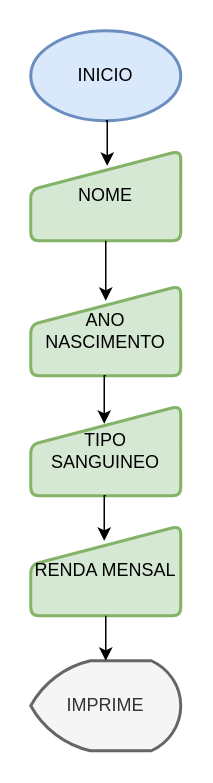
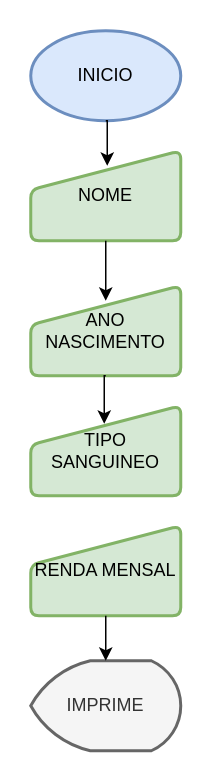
  <mxCell id="0" />
  <mxCell id="1" parent="0" />
  <mxCell id="2" value="INICIO" style="strokeWidth=2;html=1;shape=mxgraph.flowchart.start_1;whiteSpace=wrap;fillColor=#dae8fc;strokeColor=#6c8ebf;" parent="1" vertex="1"><mxGeometry x="20" y="20" width="100" height="60" as="geometry" /></mxCell>
  <mxCell id="3" value="NOME" style="html=1;strokeWidth=2;shape=manualInput;whiteSpace=wrap;rounded=1;size=26;arcSize=11;fillColor=#d5e8d4;strokeColor=#82b366;" parent="1" vertex="1"><mxGeometry x="20" y="100" width="100" height="60" as="geometry" /></mxCell>
  <mxCell id="4" value="ANO NASCIMENTO" style="html=1;strokeWidth=2;shape=manualInput;whiteSpace=wrap;rounded=1;size=26;arcSize=11;fillColor=#d5e8d4;strokeColor=#82b366;" parent="1" vertex="1"><mxGeometry x="20" y="190" width="100" height="60" as="geometry" /></mxCell>
  <mxCell id="5" value="TIPO SANGUINEO" style="html=1;strokeWidth=2;shape=manualInput;whiteSpace=wrap;rounded=1;size=26;arcSize=11;fillColor=#d5e8d4;strokeColor=#82b366;" parent="1" vertex="1"><mxGeometry x="20" y="270" width="100" height="60" as="geometry" /></mxCell>
  <mxCell id="6" value="RENDA MENSAL" style="html=1;strokeWidth=2;shape=manualInput;whiteSpace=wrap;rounded=1;size=26;arcSize=11;fillColor=#d5e8d4;strokeColor=#82b366;" parent="1" vertex="1"><mxGeometry x="20" y="350" width="100" height="60" as="geometry" /></mxCell>
  <mxCell id="7" value="IMPRIME" style="strokeWidth=2;html=1;shape=mxgraph.flowchart.display;whiteSpace=wrap;fillColor=#f5f5f5;fontColor=#333333;strokeColor=#666666;" parent="1" vertex="1"><mxGeometry x="20" y="440" width="100" height="60" as="geometry" /></mxCell>
  <mxCell id="8" style="edgeStyle=orthogonalEdgeStyle;rounded=0;orthogonalLoop=1;jettySize=auto;html=1;exitX=0.5;exitY=1;exitDx=0;exitDy=0;exitPerimeter=0;entryX=0.51;entryY=0.167;entryDx=0;entryDy=0;entryPerimeter=0;" parent="1" source="2" target="3" edge="1"><mxGeometry relative="1" as="geometry" /></mxCell>
  <mxCell id="9" style="edgeStyle=orthogonalEdgeStyle;rounded=0;orthogonalLoop=1;jettySize=auto;html=1;exitX=0.5;exitY=1;exitDx=0;exitDy=0;entryX=0.5;entryY=0.167;entryDx=0;entryDy=0;entryPerimeter=0;" parent="1" source="3" target="4" edge="1"><mxGeometry relative="1" as="geometry" /></mxCell>
  <mxCell id="10" style="edgeStyle=orthogonalEdgeStyle;rounded=0;orthogonalLoop=1;jettySize=auto;html=1;exitX=0.5;exitY=1;exitDx=0;exitDy=0;entryX=0.49;entryY=0.2;entryDx=0;entryDy=0;entryPerimeter=0;" parent="1" source="4" target="5" edge="1"><mxGeometry relative="1" as="geometry" /></mxCell>
- <mxCell id="11" style="edgeStyle=orthogonalEdgeStyle;rounded=0;orthogonalLoop=1;jettySize=auto;html=1;exitX=0.5;exitY=1;exitDx=0;exitDy=0;entryX=0.49;entryY=0.167;entryDx=0;entryDy=0;entryPerimeter=0;" parent="1" source="5" target="6" edge="1"><mxGeometry relative="1" as="geometry" /></mxCell>
  <mxCell id="12" style="edgeStyle=orthogonalEdgeStyle;rounded=0;orthogonalLoop=1;jettySize=auto;html=1;exitX=0.5;exitY=1;exitDx=0;exitDy=0;entryX=0.5;entryY=0;entryDx=0;entryDy=0;entryPerimeter=0;" parent="1" source="6" target="7" edge="1"><mxGeometry relative="1" as="geometry" /></mxCell>
